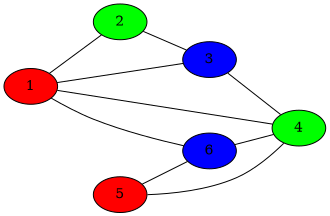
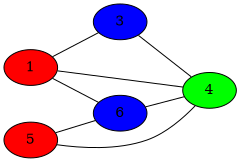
  graph {
    rankdir=LR
    fontname="DejaVu Serif"
    node [fillcolor=red style=filled fontname="DejaVu Serif"]
    edge [fontname="DejaVu Serif"]
    1
-   2 [fillcolor=green]
    3 [fillcolor=blue]
    4 [fillcolor=green]
    6 [fillcolor=blue]
    5
-   1 -- 2
    1 -- 3
    1 -- 4
    1 -- 6
-   2 -- 3
    3 -- 4
    6 -- 4
    5 -- 4
    5 -- 6
  }
